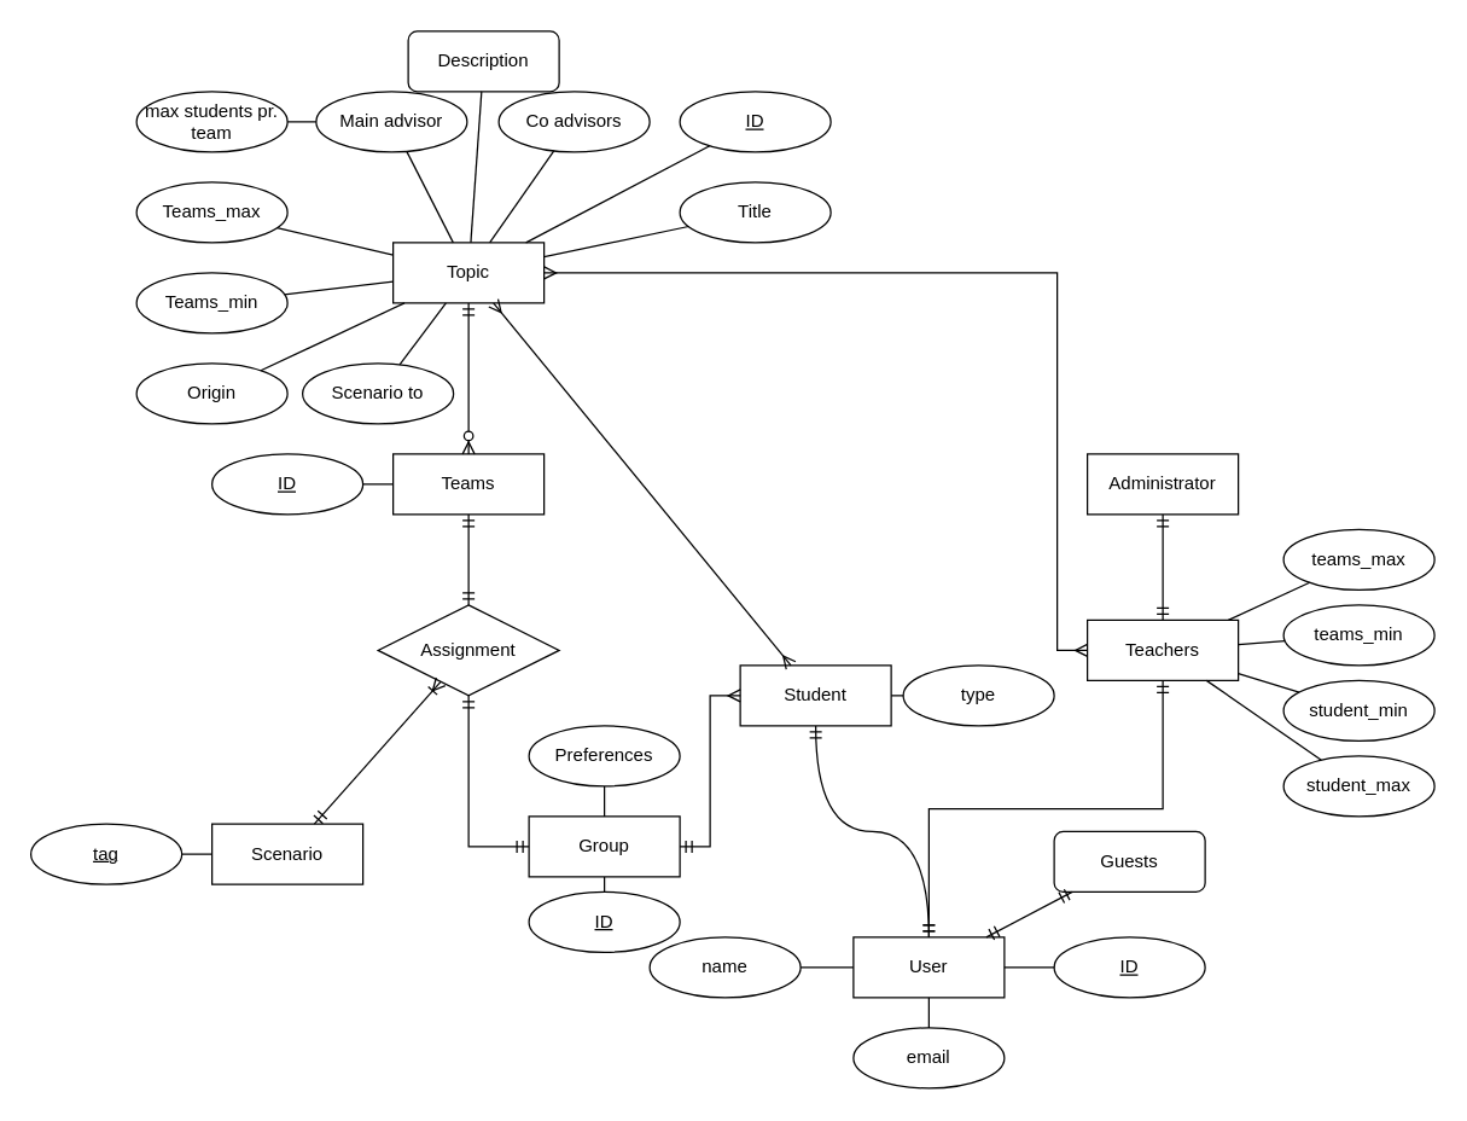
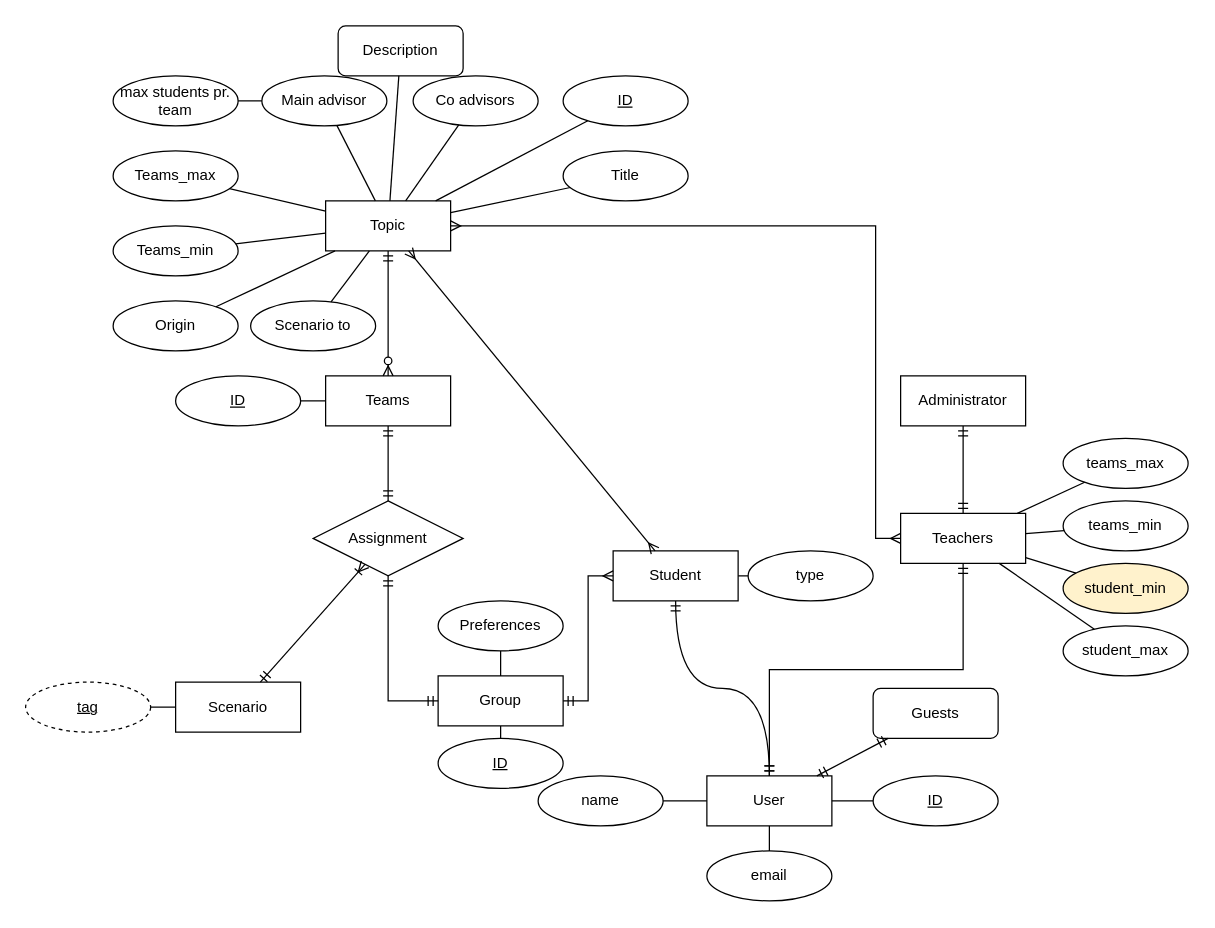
  <mxCell id="0" />
  <mxCell id="1" parent="0" />
  <mxCell id="2" value="Topic" style="whiteSpace=wrap;html=1;align=center;" vertex="1" parent="1"><mxGeometry x="260" y="160" width="100" height="40" as="geometry" /></mxCell>
  <mxCell id="3" value="Teams" style="whiteSpace=wrap;html=1;align=center;" vertex="1" parent="1"><mxGeometry x="260" y="300" width="100" height="40" as="geometry" /></mxCell>
  <mxCell id="4" value="User" style="whiteSpace=wrap;html=1;align=center;" vertex="1" parent="1"><mxGeometry x="565" y="620" width="100" height="40" as="geometry" /></mxCell>
  <mxCell id="5" value="Scenario" style="whiteSpace=wrap;html=1;align=center;" vertex="1" parent="1"><mxGeometry x="140" y="545" width="100" height="40" as="geometry" /></mxCell>
  <mxCell id="6" value="Teachers" style="whiteSpace=wrap;html=1;align=center;" vertex="1" parent="1"><mxGeometry x="720" y="410" width="100" height="40" as="geometry" /></mxCell>
  <mxCell id="7" value="Administrator" style="whiteSpace=wrap;html=1;align=center;" vertex="1" parent="1"><mxGeometry x="720" y="300" width="100" height="40" as="geometry" /></mxCell>
  <mxCell id="8" value="Guests" style="whiteSpace=wrap;html=1;align=center;rounded=1;" vertex="1" parent="1"><mxGeometry x="698" y="550" width="100" height="40" as="geometry" /></mxCell>
  <mxCell id="9" value="Group" style="whiteSpace=wrap;html=1;align=center;" vertex="1" parent="1"><mxGeometry x="350" y="540" width="100" height="40" as="geometry" /></mxCell>
  <mxCell id="10" value="Assignment" style="shape=rhombus;perimeter=rhombusPerimeter;whiteSpace=wrap;html=1;align=center;" vertex="1" parent="1"><mxGeometry x="250" y="400" width="120" height="60" as="geometry" /></mxCell>
  <mxCell id="11" value="Student" style="whiteSpace=wrap;html=1;align=center;" vertex="1" parent="1"><mxGeometry x="490" y="440" width="100" height="40" as="geometry" /></mxCell>
  <mxCell id="12" value="Origin" style="ellipse;whiteSpace=wrap;html=1;align=center;" vertex="1" parent="1"><mxGeometry x="90" y="240" width="100" height="40" as="geometry" /></mxCell>
  <mxCell id="13" value="student_max" style="ellipse;whiteSpace=wrap;html=1;align=center;" vertex="1" parent="1"><mxGeometry x="850" y="500" width="100" height="40" as="geometry" /></mxCell>
- <mxCell id="14" value="student_min" style="ellipse;whiteSpace=wrap;html=1;align=center;" vertex="1" parent="1"><mxGeometry x="850" y="450" width="100" height="40" as="geometry" /></mxCell>
+ <mxCell id="14" value="student_min" style="ellipse;whiteSpace=wrap;html=1;align=center;fillColor=#fff2cc;" vertex="1" parent="1"><mxGeometry x="850" y="450" width="100" height="40" as="geometry" /></mxCell>
  <mxCell id="15" value="teams_min" style="ellipse;whiteSpace=wrap;html=1;align=center;" vertex="1" parent="1"><mxGeometry x="850" y="400" width="100" height="40" as="geometry" /></mxCell>
  <mxCell id="16" value="teams_max" style="ellipse;whiteSpace=wrap;html=1;align=center;" vertex="1" parent="1"><mxGeometry x="850" y="350" width="100" height="40" as="geometry" /></mxCell>
  <mxCell id="17" value="Title" style="ellipse;whiteSpace=wrap;html=1;align=center;" vertex="1" parent="1"><mxGeometry x="450" y="120" width="100" height="40" as="geometry" /></mxCell>
  <mxCell id="18" value="Teams_max" style="ellipse;whiteSpace=wrap;html=1;align=center;" vertex="1" parent="1"><mxGeometry x="90" y="120" width="100" height="40" as="geometry" /></mxCell>
  <mxCell id="19" value="max students pr. team" style="ellipse;whiteSpace=wrap;html=1;align=center;" vertex="1" parent="1"><mxGeometry x="90" y="60" width="100" height="40" as="geometry" /></mxCell>
  <mxCell id="20" value="Description" style="whiteSpace=wrap;html=1;align=center;rounded=1;" vertex="1" parent="1"><mxGeometry x="270" y="20" width="100" height="40" as="geometry" /></mxCell>
  <mxCell id="21" value="Main advisor" style="ellipse;whiteSpace=wrap;html=1;align=center;" vertex="1" parent="1"><mxGeometry x="209" y="60" width="100" height="40" as="geometry" /></mxCell>
  <mxCell id="22" value="Co advisors" style="ellipse;whiteSpace=wrap;html=1;align=center;" vertex="1" parent="1"><mxGeometry x="330" y="60" width="100" height="40" as="geometry" /></mxCell>
  <mxCell id="23" value="Scenario to" style="ellipse;whiteSpace=wrap;html=1;align=center;" vertex="1" parent="1"><mxGeometry x="200" y="240" width="100" height="40" as="geometry" /></mxCell>
  <mxCell id="24" value="Teams_min" style="ellipse;whiteSpace=wrap;html=1;align=center;" vertex="1" parent="1"><mxGeometry x="90" y="180" width="100" height="40" as="geometry" /></mxCell>
  <mxCell id="25" value="ID" style="ellipse;whiteSpace=wrap;html=1;align=center;fontStyle=4;" vertex="1" parent="1"><mxGeometry x="450" y="60" width="100" height="40" as="geometry" /></mxCell>
  <mxCell id="26" value="" style="endArrow=none;html=1;rounded=0;" edge="1" parent="1" source="12" target="2"><mxGeometry relative="1" as="geometry"><mxPoint x="390" y="300" as="sourcePoint" /><mxPoint x="550" y="300" as="targetPoint" /></mxGeometry></mxCell>
  <mxCell id="27" value="" style="endArrow=none;html=1;rounded=0;" edge="1" parent="1" source="2" target="23"><mxGeometry relative="1" as="geometry"><mxPoint x="390" y="300" as="sourcePoint" /><mxPoint x="550" y="300" as="targetPoint" /></mxGeometry></mxCell>
  <mxCell id="28" value="" style="endArrow=none;html=1;rounded=0;" edge="1" parent="1" source="20" target="2"><mxGeometry relative="1" as="geometry"><mxPoint x="390" y="300" as="sourcePoint" /><mxPoint x="550" y="300" as="targetPoint" /></mxGeometry></mxCell>
  <mxCell id="29" value="" style="endArrow=none;html=1;rounded=0;" edge="1" parent="1" source="2" target="17"><mxGeometry relative="1" as="geometry"><mxPoint x="390" y="300" as="sourcePoint" /><mxPoint x="550" y="300" as="targetPoint" /></mxGeometry></mxCell>
  <mxCell id="30" value="" style="endArrow=none;html=1;rounded=0;" edge="1" parent="1" source="25" target="2"><mxGeometry relative="1" as="geometry"><mxPoint x="390" y="300" as="sourcePoint" /><mxPoint x="550" y="300" as="targetPoint" /></mxGeometry></mxCell>
  <mxCell id="31" value="" style="endArrow=none;html=1;rounded=0;" edge="1" parent="1" source="22" target="2"><mxGeometry relative="1" as="geometry"><mxPoint x="390" y="300" as="sourcePoint" /><mxPoint x="550" y="300" as="targetPoint" /></mxGeometry></mxCell>
  <mxCell id="32" value="" style="endArrow=none;html=1;rounded=0;" edge="1" parent="1" source="2" target="21"><mxGeometry relative="1" as="geometry"><mxPoint x="390" y="300" as="sourcePoint" /><mxPoint x="550" y="300" as="targetPoint" /></mxGeometry></mxCell>
  <mxCell id="33" value="" style="endArrow=none;html=1;rounded=0;" edge="1" parent="1" source="19" target="21"><mxGeometry relative="1" as="geometry"><mxPoint x="390" y="300" as="sourcePoint" /><mxPoint x="550" y="300" as="targetPoint" /></mxGeometry></mxCell>
  <mxCell id="34" value="" style="endArrow=none;html=1;rounded=0;" edge="1" parent="1" source="2" target="18"><mxGeometry relative="1" as="geometry"><mxPoint x="390" y="300" as="sourcePoint" /><mxPoint x="550" y="300" as="targetPoint" /></mxGeometry></mxCell>
  <mxCell id="35" value="" style="endArrow=none;html=1;rounded=0;" edge="1" parent="1" source="24" target="2"><mxGeometry relative="1" as="geometry"><mxPoint x="390" y="300" as="sourcePoint" /><mxPoint x="550" y="300" as="targetPoint" /></mxGeometry></mxCell>
  <mxCell id="36" value="" style="edgeStyle=orthogonalEdgeStyle;fontSize=12;html=1;endArrow=ERzeroToMany;startArrow=ERmandOne;rounded=0;curved=1;" edge="1" parent="1" source="2" target="3"><mxGeometry width="100" height="100" relative="1" as="geometry"><mxPoint x="420" y="350" as="sourcePoint" /><mxPoint x="520" y="250" as="targetPoint" /></mxGeometry></mxCell>
  <mxCell id="37" value="ID" style="ellipse;whiteSpace=wrap;html=1;align=center;fontStyle=4;" vertex="1" parent="1"><mxGeometry x="140" y="300" width="100" height="40" as="geometry" /></mxCell>
  <mxCell id="38" value="" style="endArrow=none;html=1;rounded=0;curved=1;" edge="1" parent="1" source="37" target="3"><mxGeometry relative="1" as="geometry"><mxPoint x="390" y="320" as="sourcePoint" /><mxPoint x="290" y="320" as="targetPoint" /></mxGeometry></mxCell>
  <mxCell id="39" value="" style="fontSize=12;html=1;endArrow=ERmandOne;startArrow=ERmandOne;rounded=0;" edge="1" parent="1" source="3" target="10"><mxGeometry width="100" height="100" relative="1" as="geometry"><mxPoint x="420" y="380" as="sourcePoint" /><mxPoint x="520" y="280" as="targetPoint" /></mxGeometry></mxCell>
  <mxCell id="40" value="" style="fontSize=12;html=1;endArrow=ERmandOne;startArrow=ERmandOne;rounded=0;edgeStyle=elbowEdgeStyle;" edge="1" parent="1" source="10" target="9"><mxGeometry x="-0.263" y="-20" width="100" height="100" relative="1" as="geometry"><mxPoint x="420" y="380" as="sourcePoint" /><mxPoint x="520" y="280" as="targetPoint" /><Array as="points"><mxPoint x="310" y="510" /><mxPoint x="320" y="470" /></Array><mxPoint as="offset" /></mxGeometry></mxCell>
  <mxCell id="41" value="" style="fontSize=12;html=1;endArrow=ERoneToMany;startArrow=ERmandOne;rounded=0;" edge="1" parent="1" source="5" target="10"><mxGeometry width="100" height="100" relative="1" as="geometry"><mxPoint x="300" y="395" as="sourcePoint" /><mxPoint x="190" y="475" as="targetPoint" /></mxGeometry></mxCell>
- <mxCell id="42" value="tag" style="ellipse;whiteSpace=wrap;html=1;align=center;fontStyle=4;" vertex="1" parent="1"><mxGeometry x="20" y="545" width="100" height="40" as="geometry" /></mxCell>
+ <mxCell id="42" value="tag" style="ellipse;whiteSpace=wrap;html=1;align=center;fontStyle=4;dashed=1;" vertex="1" parent="1"><mxGeometry x="20" y="545" width="100" height="40" as="geometry" /></mxCell>
  <mxCell id="43" value="" style="endArrow=none;html=1;rounded=0;" edge="1" parent="1" source="42" target="5"><mxGeometry relative="1" as="geometry"><mxPoint x="270" y="345" as="sourcePoint" /><mxPoint x="430" y="345" as="targetPoint" /></mxGeometry></mxCell>
  <mxCell id="44" value="Preferences" style="ellipse;whiteSpace=wrap;html=1;align=center;" vertex="1" parent="1"><mxGeometry x="350" y="480" width="100" height="40" as="geometry" /></mxCell>
  <mxCell id="45" value="" style="endArrow=none;html=1;rounded=0;" edge="1" parent="1" source="9" target="44"><mxGeometry relative="1" as="geometry"><mxPoint x="390" y="470" as="sourcePoint" /><mxPoint x="550" y="470" as="targetPoint" /></mxGeometry></mxCell>
  <mxCell id="46" value="ID" style="ellipse;whiteSpace=wrap;html=1;align=center;fontStyle=4;" vertex="1" parent="1"><mxGeometry x="350" y="590" width="100" height="40" as="geometry" /></mxCell>
  <mxCell id="47" value="" style="endArrow=none;html=1;rounded=0;" edge="1" parent="1" source="9" target="46"><mxGeometry relative="1" as="geometry"><mxPoint x="390" y="530" as="sourcePoint" /><mxPoint x="550" y="530" as="targetPoint" /></mxGeometry></mxCell>
  <mxCell id="48" value="name" style="ellipse;whiteSpace=wrap;html=1;align=center;" vertex="1" parent="1"><mxGeometry x="430" y="620" width="100" height="40" as="geometry" /></mxCell>
  <mxCell id="49" value="ID" style="ellipse;whiteSpace=wrap;html=1;align=center;fontStyle=4;" vertex="1" parent="1"><mxGeometry x="698" y="620" width="100" height="40" as="geometry" /></mxCell>
  <mxCell id="50" value="" style="endArrow=none;html=1;rounded=0;" edge="1" parent="1" source="4" target="49"><mxGeometry relative="1" as="geometry"><mxPoint x="396" y="440" as="sourcePoint" /><mxPoint x="556" y="440" as="targetPoint" /></mxGeometry></mxCell>
  <mxCell id="51" value="" style="endArrow=none;html=1;rounded=0;" edge="1" parent="1" source="48" target="4"><mxGeometry relative="1" as="geometry"><mxPoint x="396" y="440" as="sourcePoint" /><mxPoint x="556" y="440" as="targetPoint" /></mxGeometry></mxCell>
  <mxCell id="52" value="" style="edgeStyle=orthogonalEdgeStyle;fontSize=12;html=1;endArrow=ERmandOne;startArrow=ERmandOne;rounded=0;curved=1;" edge="1" parent="1" source="4" target="11"><mxGeometry width="100" height="100" relative="1" as="geometry"><mxPoint x="420" y="470" as="sourcePoint" /><mxPoint x="520" y="370" as="targetPoint" /></mxGeometry></mxCell>
  <mxCell id="53" value="" style="fontSize=12;html=1;endArrow=ERmandOne;startArrow=ERmandOne;rounded=0;" edge="1" parent="1" source="8" target="4"><mxGeometry width="100" height="100" relative="1" as="geometry"><mxPoint x="420" y="470" as="sourcePoint" /><mxPoint x="520" y="370" as="targetPoint" /></mxGeometry></mxCell>
  <mxCell id="54" value="" style="fontSize=12;html=1;endArrow=ERmandOne;startArrow=ERmany;rounded=0;endFill=0;startFill=0;edgeStyle=elbowEdgeStyle;" edge="1" parent="1" source="11" target="9"><mxGeometry width="100" height="100" relative="1" as="geometry"><mxPoint x="420" y="470" as="sourcePoint" /><mxPoint x="520" y="370" as="targetPoint" /></mxGeometry></mxCell>
  <mxCell id="55" value="type" style="ellipse;whiteSpace=wrap;html=1;align=center;" vertex="1" parent="1"><mxGeometry x="598" y="440" width="100" height="40" as="geometry" /></mxCell>
  <mxCell id="56" value="" style="endArrow=none;html=1;rounded=0;" edge="1" parent="1" source="55" target="11"><mxGeometry relative="1" as="geometry"><mxPoint x="406" y="350" as="sourcePoint" /><mxPoint x="566" y="350" as="targetPoint" /></mxGeometry></mxCell>
  <mxCell id="57" value="" style="fontSize=12;html=1;endArrow=ERmandOne;startArrow=ERmandOne;rounded=0;edgeStyle=elbowEdgeStyle;elbow=vertical;" edge="1" parent="1" source="6" target="4"><mxGeometry width="100" height="100" relative="1" as="geometry"><mxPoint x="420" y="470" as="sourcePoint" /><mxPoint x="520" y="370" as="targetPoint" /></mxGeometry></mxCell>
  <mxCell id="58" value="" style="fontSize=12;html=1;endArrow=ERmandOne;startArrow=ERmandOne;rounded=0;elbow=vertical;" edge="1" parent="1" source="6" target="7"><mxGeometry width="100" height="100" relative="1" as="geometry"><mxPoint x="420" y="470" as="sourcePoint" /><mxPoint x="520" y="370" as="targetPoint" /></mxGeometry></mxCell>
  <mxCell id="59" value="email" style="ellipse;whiteSpace=wrap;html=1;align=center;" vertex="1" parent="1"><mxGeometry x="565" y="680" width="100" height="40" as="geometry" /></mxCell>
  <mxCell id="60" value="" style="endArrow=none;html=1;rounded=0;elbow=vertical;" edge="1" parent="1" source="59" target="4"><mxGeometry relative="1" as="geometry"><mxPoint x="390" y="490" as="sourcePoint" /><mxPoint x="550" y="490" as="targetPoint" /></mxGeometry></mxCell>
  <mxCell id="61" value="" style="endArrow=none;html=1;rounded=0;elbow=vertical;" edge="1" parent="1" source="6" target="16"><mxGeometry relative="1" as="geometry"><mxPoint x="390" y="400" as="sourcePoint" /><mxPoint x="550" y="400" as="targetPoint" /></mxGeometry></mxCell>
  <mxCell id="62" value="" style="endArrow=none;html=1;rounded=0;elbow=vertical;" edge="1" parent="1" source="6" target="15"><mxGeometry relative="1" as="geometry"><mxPoint x="390" y="400" as="sourcePoint" /><mxPoint x="550" y="400" as="targetPoint" /></mxGeometry></mxCell>
  <mxCell id="63" value="" style="endArrow=none;html=1;rounded=0;elbow=vertical;" edge="1" parent="1" source="6" target="14"><mxGeometry relative="1" as="geometry"><mxPoint x="390" y="400" as="sourcePoint" /><mxPoint x="550" y="400" as="targetPoint" /></mxGeometry></mxCell>
  <mxCell id="64" value="" style="endArrow=none;html=1;rounded=0;elbow=vertical;" edge="1" parent="1" source="6" target="13"><mxGeometry relative="1" as="geometry"><mxPoint x="390" y="400" as="sourcePoint" /><mxPoint x="550" y="400" as="targetPoint" /></mxGeometry></mxCell>
  <mxCell id="65" value="" style="edgeStyle=elbowEdgeStyle;fontSize=12;html=1;endArrow=ERmany;startArrow=ERmany;rounded=0;endFill=0;startFill=0;" edge="1" parent="1" source="6" target="2"><mxGeometry width="100" height="100" relative="1" as="geometry"><mxPoint x="420" y="440" as="sourcePoint" /><mxPoint x="520" y="340" as="targetPoint" /><Array as="points"><mxPoint x="700" y="260" /></Array></mxGeometry></mxCell>
  <mxCell id="66" value="" style="fontSize=12;html=1;endArrow=ERmany;startArrow=ERmany;rounded=0;" edge="1" parent="1" source="11" target="2"><mxGeometry width="100" height="100" relative="1" as="geometry"><mxPoint x="420" y="300" as="sourcePoint" /><mxPoint x="520" y="200" as="targetPoint" /></mxGeometry></mxCell>
